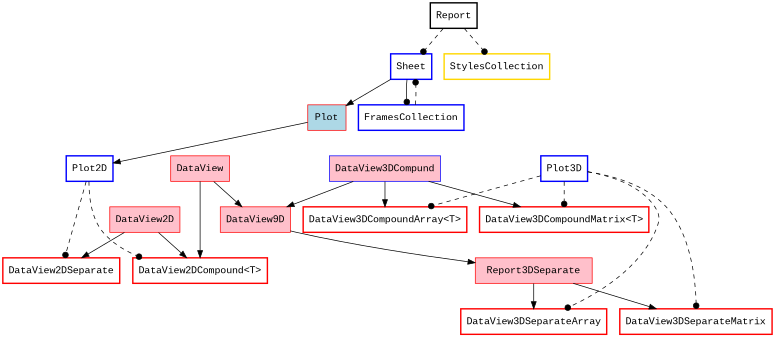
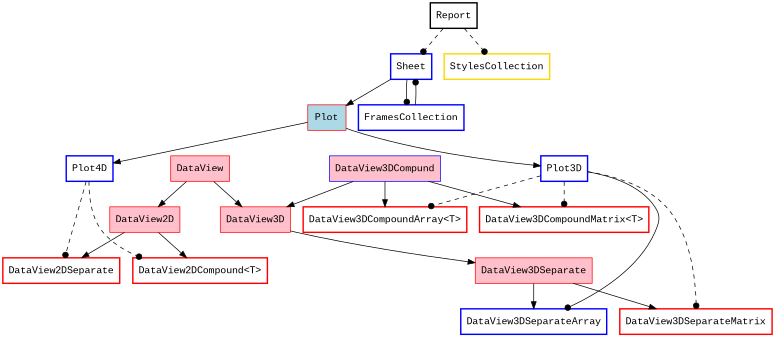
  digraph {
    node [color=red fontname="Courier New" shape=box style=bold]
-   n1 [color=blue label=Plot2D]
+   n1 [color=blue label=Plot4D]
    n2 [color=blue label=Plot3D]
    n3 [fillcolor=pink label=DataView style=filled]
    n4 [label="DataView2DCompound<T>"]
    n5 [label=DataView2DSeparate]
    n6 [label="DataView3DCompoundMatrix<T>"]
    n7 [label=DataView3DSeparateMatrix]
    n8 [label="DataView3DCompoundArray<T>"]
-   n9 [label=DataView3DSeparateArray]
+   n9 [color=blue label=DataView3DSeparateArray]
    n10 [fillcolor=pink label=DataView2D style=filled]
-   n11 [fillcolor=pink label=DataView9D style=filled]
+   n11 [fillcolor=pink label=DataView3D style=filled]
    n12 [label=Report color=""]
    n13 [color=blue label=Sheet]
    n14 [color=gold label=StylesCollection]
    n15 [color=blue label=FramesCollection]
    n16 [fillcolor=lightblue label=Plot style=filled]
-   n17 [fillcolor=pink label=Report3DSeparate style=filled]
+   n17 [fillcolor=pink label=DataView3DSeparate style=filled]
    n18 [color=blue fillcolor=pink label=DataView3DCompund style=filled]
    subgraph sub_1 {
      rank=same
      n1
      n2
      n3
    }
    n1 -> n4 [arrowhead=dot style=dashed]
    n1 -> n5 [arrowhead=dot style=dashed]
    n2 -> n6 [arrowhead=dot style=dashed]
    n2 -> n7 [arrowhead=dot style=dashed]
    n2 -> n8 [arrowhead=dot style=dashed]
-   n2 -> n9 [arrowhead=dot style=dashed]
-   n3 -> n4
+   n2 -> n9 [arrowhead=dot style=solid]
+   n3 -> n10
    n3 -> n11
    n10 -> n4
    n10 -> n5
    n11 -> n17
    n12 -> n13 [arrowhead=dot style=dashed]
    n12 -> n14 [arrowhead=dot style=dashed]
    n13 -> n15 [arrowhead=dot]
    n13 -> n16
-   n15 -> n13 [arrowhead=dot style=dashed]
+   n15 -> n13 [arrowhead=dot style=solid]
    n16 -> n1
+   n16 -> n2
    n17 -> n7
    n17 -> n9
    n18 -> n6
    n18 -> n8
    n18 -> n11
  }
